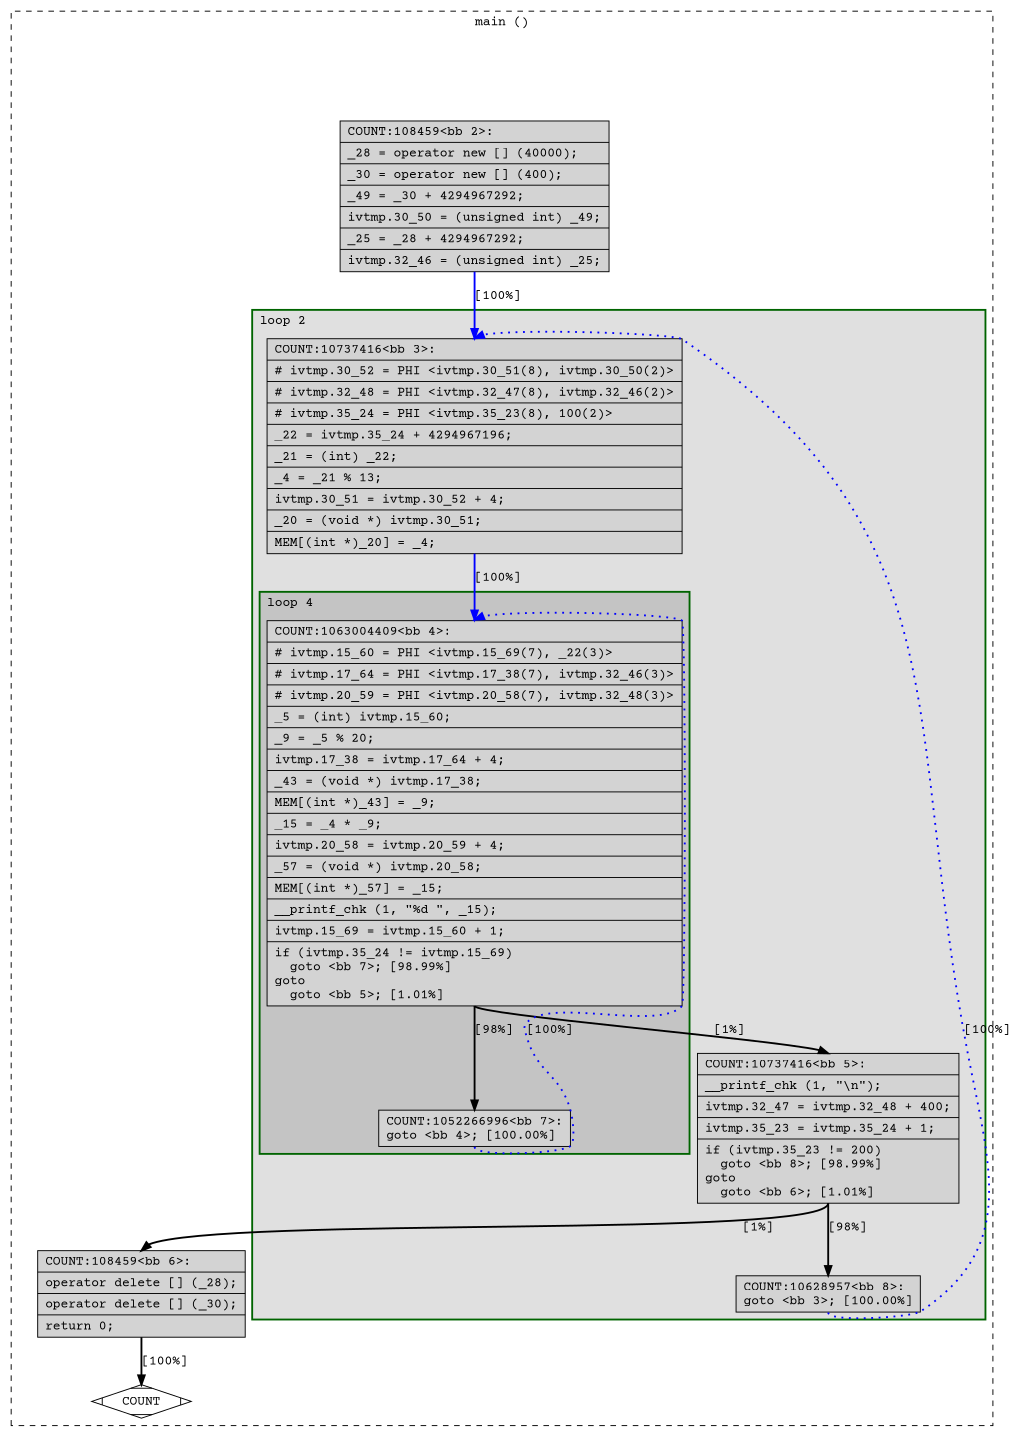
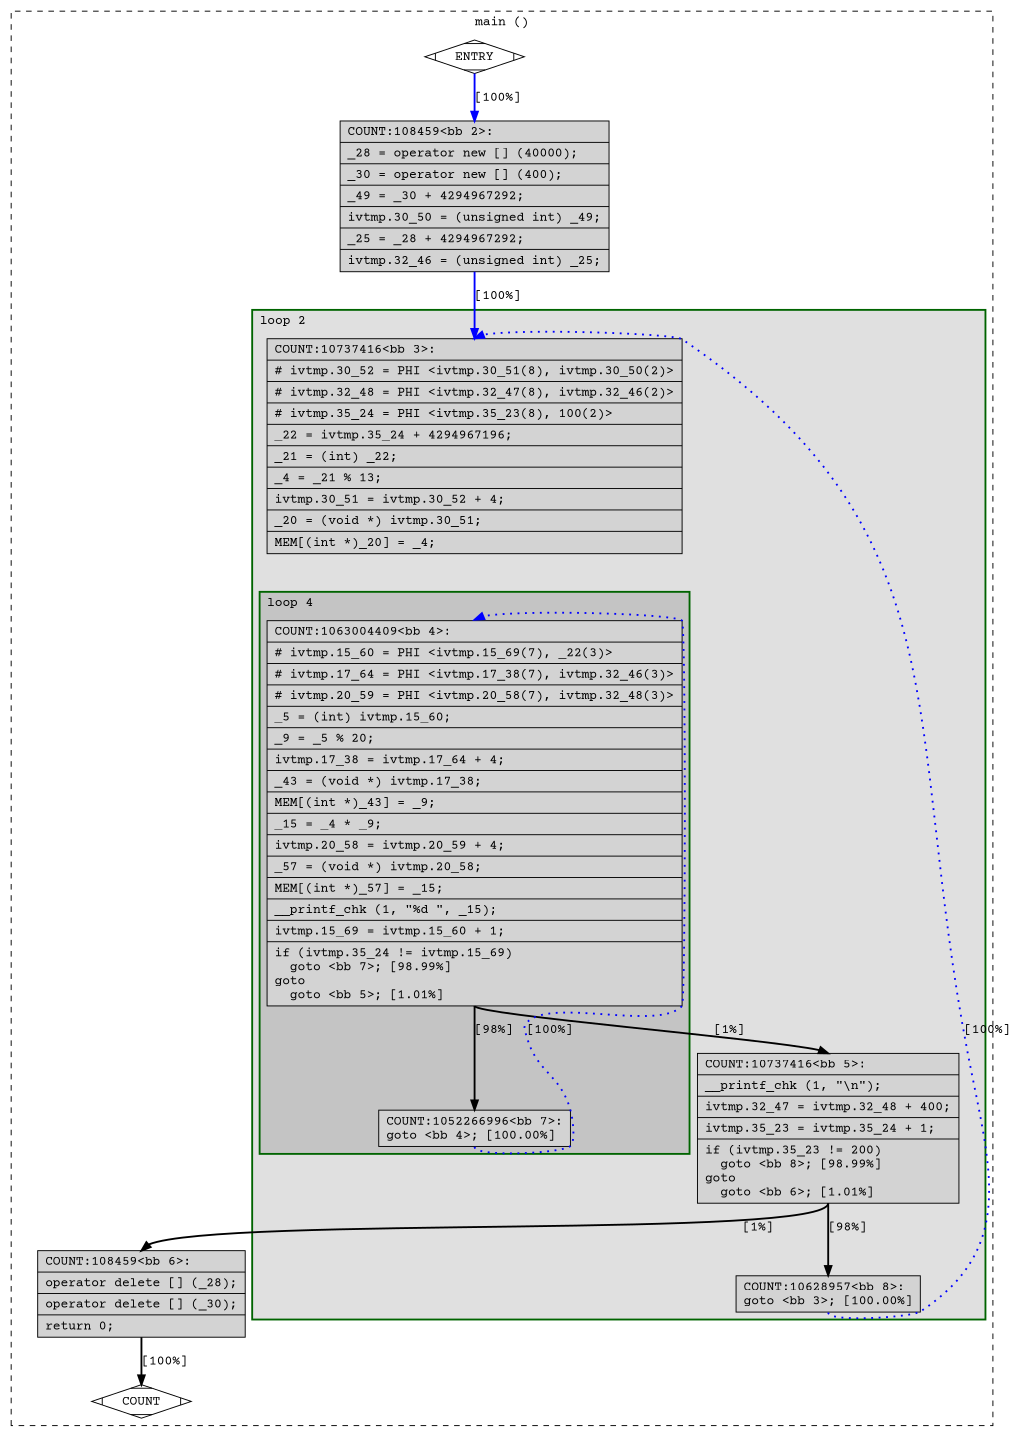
  digraph {
    fontname="Courier Prime"
    node [fillcolor=lightgrey fontname="Courier Prime" shape=record style=filled]
    edge [color=black constraint=true fontname="Courier Prime" headport=n style="solid,bold" tailport=s weight=10]
    n1 [label="{COUNT:1063004409\<bb\ 4\>:\l|#\ ivtmp.15_60\ =\ PHI\ \<ivtmp.15_69(7),\ _22(3)\>\l|#\ ivtmp.17_64\ =\ PHI\ \<ivtmp.17_38(7),\ ivtmp.32_46(3)\>\l|#\ ivtmp.20_59\ =\ PHI\ \<ivtmp.20_58(7),\ ivtmp.32_48(3)\>\l|_5\ =\ (int)\ ivtmp.15_60;\l|_9\ =\ _5\ %\ 20;\l|ivtmp.17_38\ =\ ivtmp.17_64\ +\ 4;\l|_43\ =\ (void\ *)\ ivtmp.17_38;\l|MEM[(int\ *)_43]\ =\ _9;\l|_15\ =\ _4\ *\ _9;\l|ivtmp.20_58\ =\ ivtmp.20_59\ +\ 4;\l|_57\ =\ (void\ *)\ ivtmp.20_58;\l|MEM[(int\ *)_57]\ =\ _15;\l|__printf_chk\ (1,\ \"%d\ \",\ _15);\l|ivtmp.15_69\ =\ ivtmp.15_60\ +\ 1;\l|if\ (ivtmp.35_24\ !=\ ivtmp.15_69)\l\ \ goto\ \<bb\ 7\>;\ [98.99%]\lgoto\l\ \ goto\ \<bb\ 5\>;\ [1.01%]\l}"]
    n2 [label="{COUNT:1052266996\<bb\ 7\>:\lgoto\ \<bb\ 4\>;\ [100.00%]\l}"]
    n3 [label="{COUNT:10737416\<bb\ 3\>:\l|#\ ivtmp.30_52\ =\ PHI\ \<ivtmp.30_51(8),\ ivtmp.30_50(2)\>\l|#\ ivtmp.32_48\ =\ PHI\ \<ivtmp.32_47(8),\ ivtmp.32_46(2)\>\l|#\ ivtmp.35_24\ =\ PHI\ \<ivtmp.35_23(8),\ 100(2)\>\l|_22\ =\ ivtmp.35_24\ +\ 4294967196;\l|_21\ =\ (int)\ _22;\l|_4\ =\ _21\ %\ 13;\l|ivtmp.30_51\ =\ ivtmp.30_52\ +\ 4;\l|_20\ =\ (void\ *)\ ivtmp.30_51;\l|MEM[(int\ *)_20]\ =\ _4;\l}"]
    n4 [label="{COUNT:10737416\<bb\ 5\>:\l|__printf_chk\ (1,\ \"\\n\");\l|ivtmp.32_47\ =\ ivtmp.32_48\ +\ 400;\l|ivtmp.35_23\ =\ ivtmp.35_24\ +\ 1;\l|if\ (ivtmp.35_23\ !=\ 200)\l\ \ goto\ \<bb\ 8\>;\ [98.99%]\lgoto\l\ \ goto\ \<bb\ 6\>;\ [1.01%]\l}"]
    n5 [label="{COUNT:10628957\<bb\ 8\>:\lgoto\ \<bb\ 3\>;\ [100.00%]\l}"]
    n6 [label="{COUNT:108459\<bb\ 6\>:\l|operator\ delete\ []\ (_28);\l|operator\ delete\ []\ (_30);\l|return\ 0;\l}"]
+   n7 [fillcolor=white label=ENTRY shape=Mdiamond]
    n8 [fillcolor=white label=COUNT shape=Mdiamond]
    n9 [label="{COUNT:108459\<bb\ 2\>:\l|_28\ =\ operator\ new\ []\ (40000);\l|_30\ =\ operator\ new\ []\ (400);\l|_49\ =\ _30\ +\ 4294967292;\l|ivtmp.30_50\ =\ (unsigned\ int)\ _49;\l|_25\ =\ _28\ +\ 4294967292;\l|ivtmp.32_46\ =\ (unsigned\ int)\ _25;\l}"]
    subgraph cluster_1 {
      color=black
      label="main ()"
      style=dashed
      n6
+     n7
      n8
      n9
      subgraph cluster_2 {
        color=darkgreen
        fillcolor=grey88
        label="loop 2"
        labeljust=l
        penwidth=2
        style=filled
        n3
        n4
        n5
        subgraph cluster_3 {
          color=darkgreen
          fillcolor=grey77
          label="loop 4"
          labeljust=l
          penwidth=2
          style=filled
          n1
          n2
        }
      }
    }
    n1 -> n2 [label="[98%]"]
    n1 -> n4 [label="[1%]"]
    n2 -> n1 [color=blue constraint=false label="[100%]" style="dotted,bold"]
-   n3 -> n1 [color=blue label="[100%]" weight=100]
    n4 -> n5 [label="[98%]"]
    n4 -> n6 [label="[1%]"]
    n5 -> n3 [color=blue constraint=false label="[100%]" style="dotted,bold"]
    n6 -> n8 [label="[100%]"]
+   n7 -> n8 [style=invis color="" weight=""]
+   n7 -> n9 [color=blue label="[100%]" weight=100]
    n9 -> n3 [color=blue label="[100%]" weight=100]
  }
